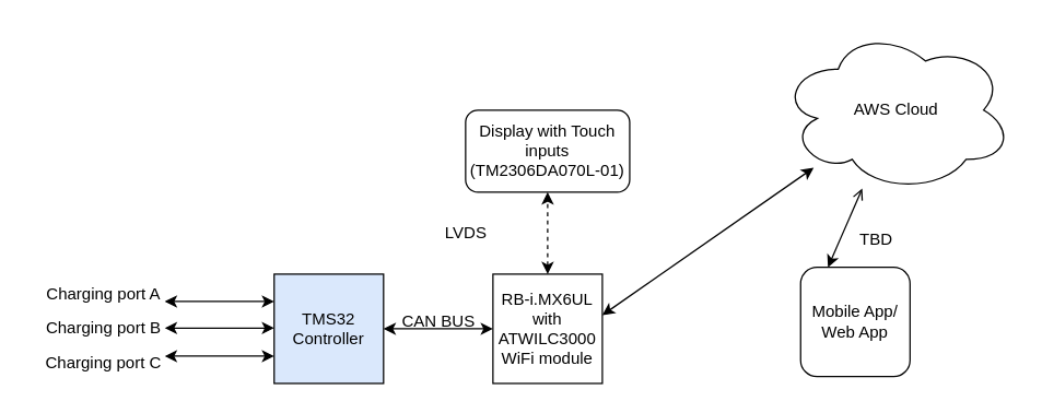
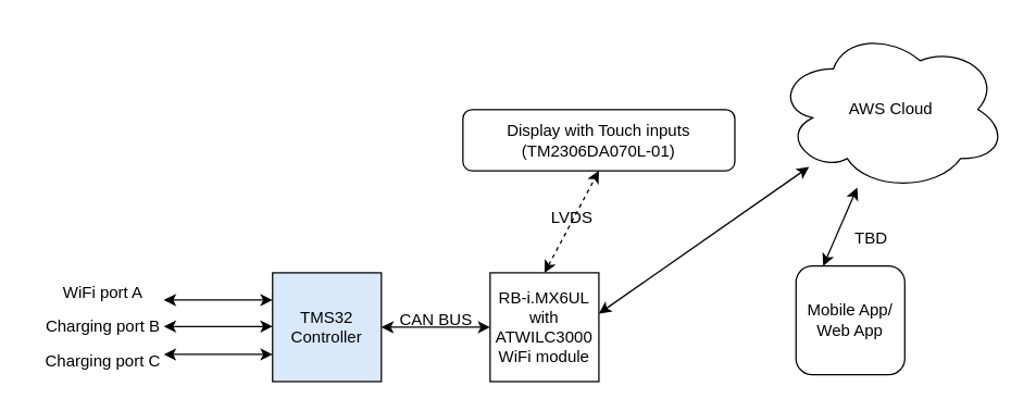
  <mxCell id="0" />
  <mxCell id="1" parent="0" />
  <mxCell id="2" value="TMS32&lt;br&gt;Controller" style="whiteSpace=wrap;html=1;aspect=fixed;fillColor=#dae8fc;" parent="1" vertex="1"><mxGeometry x="200" y="200" width="80" height="80" as="geometry" /></mxCell>
  <mxCell id="3" value="RB-i.MX6UL&lt;br&gt;with ATWILC3000 WiFi module" style="whiteSpace=wrap;html=1;aspect=fixed;" parent="1" vertex="1"><mxGeometry x="360" y="200" width="80" height="80" as="geometry" /></mxCell>
- <mxCell id="4" value="Display with Touch inputs&lt;br&gt;(TM2306DA070L-01)" style="rounded=1;whiteSpace=wrap;html=1;" parent="1" vertex="1"><mxGeometry x="340" y="80" width="120" height="60" as="geometry" /></mxCell>
+ <mxCell id="4" value="Display with Touch inputs&lt;br&gt;(TM2306DA070L-01)" style="rounded=1;whiteSpace=wrap;html=1;" parent="1" vertex="1"><mxGeometry x="340" y="80" width="200" height="45" as="geometry" /></mxCell>
  <mxCell id="5" value="AWS Cloud" style="ellipse;shape=cloud;whiteSpace=wrap;html=1;align=center;" parent="1" vertex="1"><mxGeometry x="570" y="20" width="170" height="120" as="geometry" /></mxCell>
  <mxCell id="6" value="Mobile App/&lt;br&gt;Web App" style="whiteSpace=wrap;html=1;aspect=fixed;rounded=1;" parent="1" vertex="1"><mxGeometry x="585" y="195" width="80" height="80" as="geometry" /></mxCell>
  <mxCell id="7" value="" style="endArrow=classic;startArrow=classic;html=1;rounded=0;" parent="1" edge="1"><mxGeometry width="50" height="50" relative="1" as="geometry"><mxPoint x="120" y="220" as="sourcePoint" /><mxPoint x="200" y="220" as="targetPoint" /></mxGeometry></mxCell>
  <mxCell id="8" value="" style="endArrow=classic;startArrow=classic;html=1;rounded=0;" parent="1" edge="1"><mxGeometry width="50" height="50" relative="1" as="geometry"><mxPoint x="120" y="239.5" as="sourcePoint" /><mxPoint x="200" y="239.5" as="targetPoint" /></mxGeometry></mxCell>
  <mxCell id="9" value="" style="endArrow=classic;startArrow=classic;html=1;rounded=0;" parent="1" edge="1"><mxGeometry width="50" height="50" relative="1" as="geometry"><mxPoint x="120" y="260" as="sourcePoint" /><mxPoint x="200" y="260" as="targetPoint" /></mxGeometry></mxCell>
- <mxCell id="10" value="Charging port A" style="text;html=1;align=center;verticalAlign=middle;resizable=0;points=[];autosize=1;strokeColor=none;fillColor=none;" parent="1" vertex="1"><mxGeometry x="20" y="200" width="110" height="30" as="geometry" /></mxCell>
+ <mxCell id="10" value="WiFi port A" style="text;html=1;align=center;verticalAlign=middle;resizable=0;points=[];autosize=1;strokeColor=none;fillColor=none;" parent="1" vertex="1"><mxGeometry x="20" y="200" width="110" height="30" as="geometry" /></mxCell>
  <mxCell id="11" value="Charging port B" style="text;html=1;align=center;verticalAlign=middle;resizable=0;points=[];autosize=1;strokeColor=none;fillColor=none;" parent="1" vertex="1"><mxGeometry x="20" y="225" width="110" height="30" as="geometry" /></mxCell>
  <mxCell id="12" value="Charging port C" style="text;html=1;align=center;verticalAlign=middle;resizable=0;points=[];autosize=1;strokeColor=none;fillColor=none;" parent="1" vertex="1"><mxGeometry x="20" y="250" width="110" height="30" as="geometry" /></mxCell>
  <mxCell id="13" value="" style="endArrow=classic;startArrow=classic;html=1;rounded=0;exitX=1;exitY=0.5;exitDx=0;exitDy=0;" parent="1" source="2" edge="1"><mxGeometry width="50" height="50" relative="1" as="geometry"><mxPoint x="310" y="290" as="sourcePoint" /><mxPoint x="360" y="240" as="targetPoint" /></mxGeometry></mxCell>
  <mxCell id="14" value="CAN BUS" style="text;html=1;align=center;verticalAlign=middle;resizable=0;points=[];autosize=1;strokeColor=none;fillColor=none;" parent="1" vertex="1"><mxGeometry x="280" y="220" width="80" height="30" as="geometry" /></mxCell>
  <mxCell id="15" value="" style="endArrow=classic;startArrow=classic;html=1;rounded=0;exitX=0.5;exitY=0;exitDx=0;exitDy=0;entryX=0.5;entryY=1;entryDx=0;entryDy=0;dashed=1;" parent="1" source="3" target="4" edge="1"><mxGeometry width="50" height="50" relative="1" as="geometry"><mxPoint x="360" y="190" as="sourcePoint" /><mxPoint x="410" y="140" as="targetPoint" /></mxGeometry></mxCell>
- <mxCell id="16" value="LVDS" style="text;html=1;align=center;verticalAlign=middle;resizable=0;points=[];autosize=1;strokeColor=none;fillColor=none;" parent="1" vertex="1"><mxGeometry x="315" y="155" width="50" height="30" as="geometry" /></mxCell>
+ <mxCell id="16" value="LVDS" style="text;html=1;align=center;verticalAlign=middle;resizable=0;points=[];autosize=1;strokeColor=none;fillColor=none;" parent="1" vertex="1"><mxGeometry x="395" y="145" width="50" height="30" as="geometry" /></mxCell>
  <mxCell id="17" value="" style="endArrow=classic;startArrow=classic;html=1;rounded=0;" parent="1" target="5" edge="1"><mxGeometry width="50" height="50" relative="1" as="geometry"><mxPoint x="440" y="230" as="sourcePoint" /><mxPoint x="490" y="180" as="targetPoint" /></mxGeometry></mxCell>
- <mxCell id="18" value="" style="endArrow=open;startArrow=classic;html=1;rounded=0;exitX=0.25;exitY=0;exitDx=0;exitDy=0;" parent="1" source="6" target="5" edge="1"><mxGeometry width="50" height="50" relative="1" as="geometry"><mxPoint x="575" y="180" as="sourcePoint" /><mxPoint x="625" y="130" as="targetPoint" /></mxGeometry></mxCell>
+ <mxCell id="18" value="" style="endArrow=classic;startArrow=classic;html=1;rounded=0;exitX=0.25;exitY=0;exitDx=0;exitDy=0;" parent="1" source="6" target="5" edge="1"><mxGeometry width="50" height="50" relative="1" as="geometry"><mxPoint x="575" y="180" as="sourcePoint" /><mxPoint x="625" y="130" as="targetPoint" /></mxGeometry></mxCell>
  <mxCell id="19" value="TBD" style="text;html=1;align=center;verticalAlign=middle;resizable=0;points=[];autosize=1;strokeColor=none;fillColor=none;" parent="1" vertex="1"><mxGeometry x="615" y="160" width="50" height="30" as="geometry" /></mxCell>
